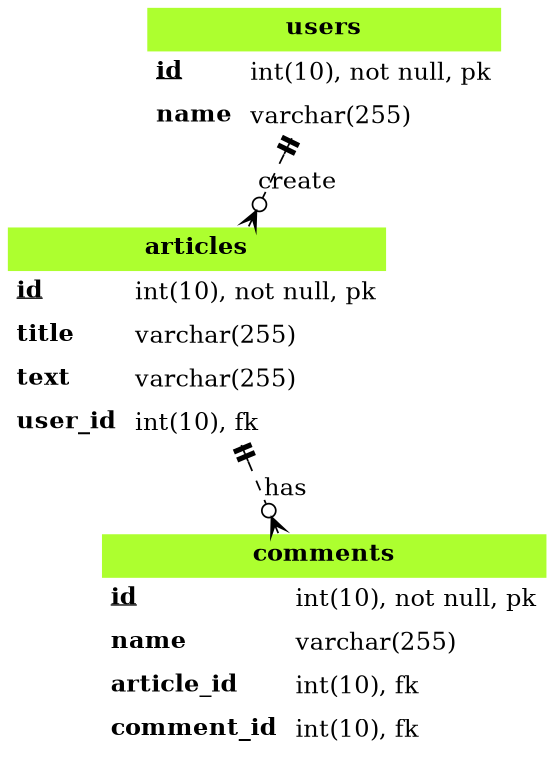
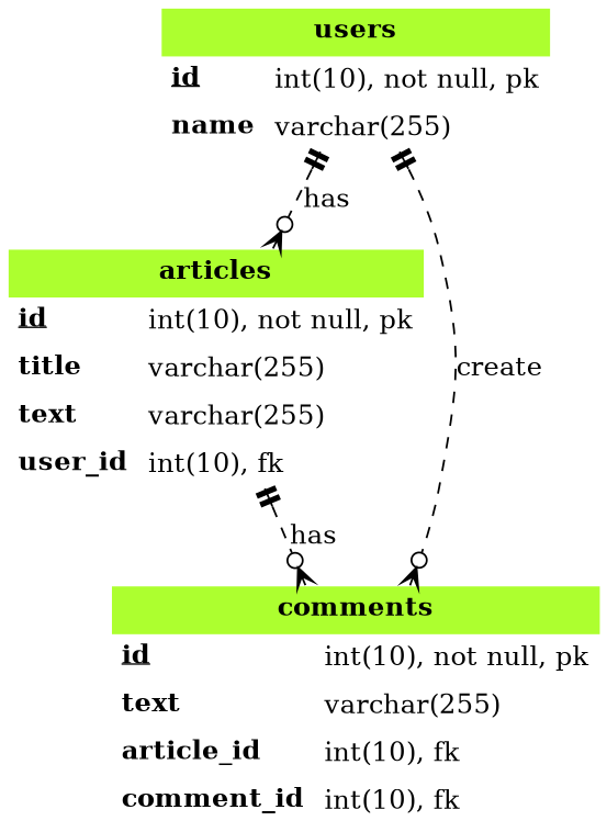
  digraph {
    node [margin=0 shape=plain]
    edge [arrowhead=crowodot arrowtail=teetee dir=both style=dashed]
    n1 [label=<<table cellspacing="0" cellpadding="5" cellborder="0" border="0">     <tr><td colspan="2" bgcolor="greenyellow"><b>users</b></td></tr>     <tr><td align="left"><b><u>id</u></b></td><td align="left">int(10), not null, pk</td></tr>     <tr><td align="left"><b>name</b></td><td align="left">varchar(255)</td></tr>   </table>>]
    n2 [label=<<table cellspacing="0" cellpadding="5" cellborder="0" border="0">     <tr><td colspan="2" bgcolor="greenyellow"><b>articles</b></td></tr>     <tr><td align="left"><b><u>id</u></b></td><td align="left">int(10), not null, pk</td></tr>     <tr><td align="left"><b>title</b></td><td align="left">varchar(255)</td></tr>     <tr><td align="left"><b>text</b></td><td align="left">varchar(255)</td></tr>     <tr><td align="left"><b>user_id</b></td><td align="left">int(10), fk</td></tr>   </table>>]
-   n3 [label=<<table cellspacing="0" cellpadding="5" cellborder="0" border="0">     <tr><td colspan="2" bgcolor="greenyellow"><b>comments</b></td></tr>     <tr><td align="left"><b><u>id</u></b></td><td align="left">int(10), not null, pk</td></tr>     <tr><td align="left"><b>name</b></td><td align="left">varchar(255)</td></tr>     <tr><td align="left"><b>article_id</b></td><td align="left">int(10), fk</td></tr>     <tr><td align="left"><b>comment_id</b></td><td align="left">int(10), fk</td></tr>   </table>>]
-   n1 -> n2 [label=create]
+   n3 [label=<<table cellspacing="0" cellpadding="5" cellborder="0" border="0">     <tr><td colspan="2" bgcolor="greenyellow"><b>comments</b></td></tr>     <tr><td align="left"><b><u>id</u></b></td><td align="left">int(10), not null, pk</td></tr>     <tr><td align="left"><b>text</b></td><td align="left">varchar(255)</td></tr>     <tr><td align="left"><b>article_id</b></td><td align="left">int(10), fk</td></tr>     <tr><td align="left"><b>comment_id</b></td><td align="left">int(10), fk</td></tr>   </table>>]
+   n1 -> n2 [label=has]
+   n1 -> n3 [label=create]
    n2 -> n3 [label=has]
  }
